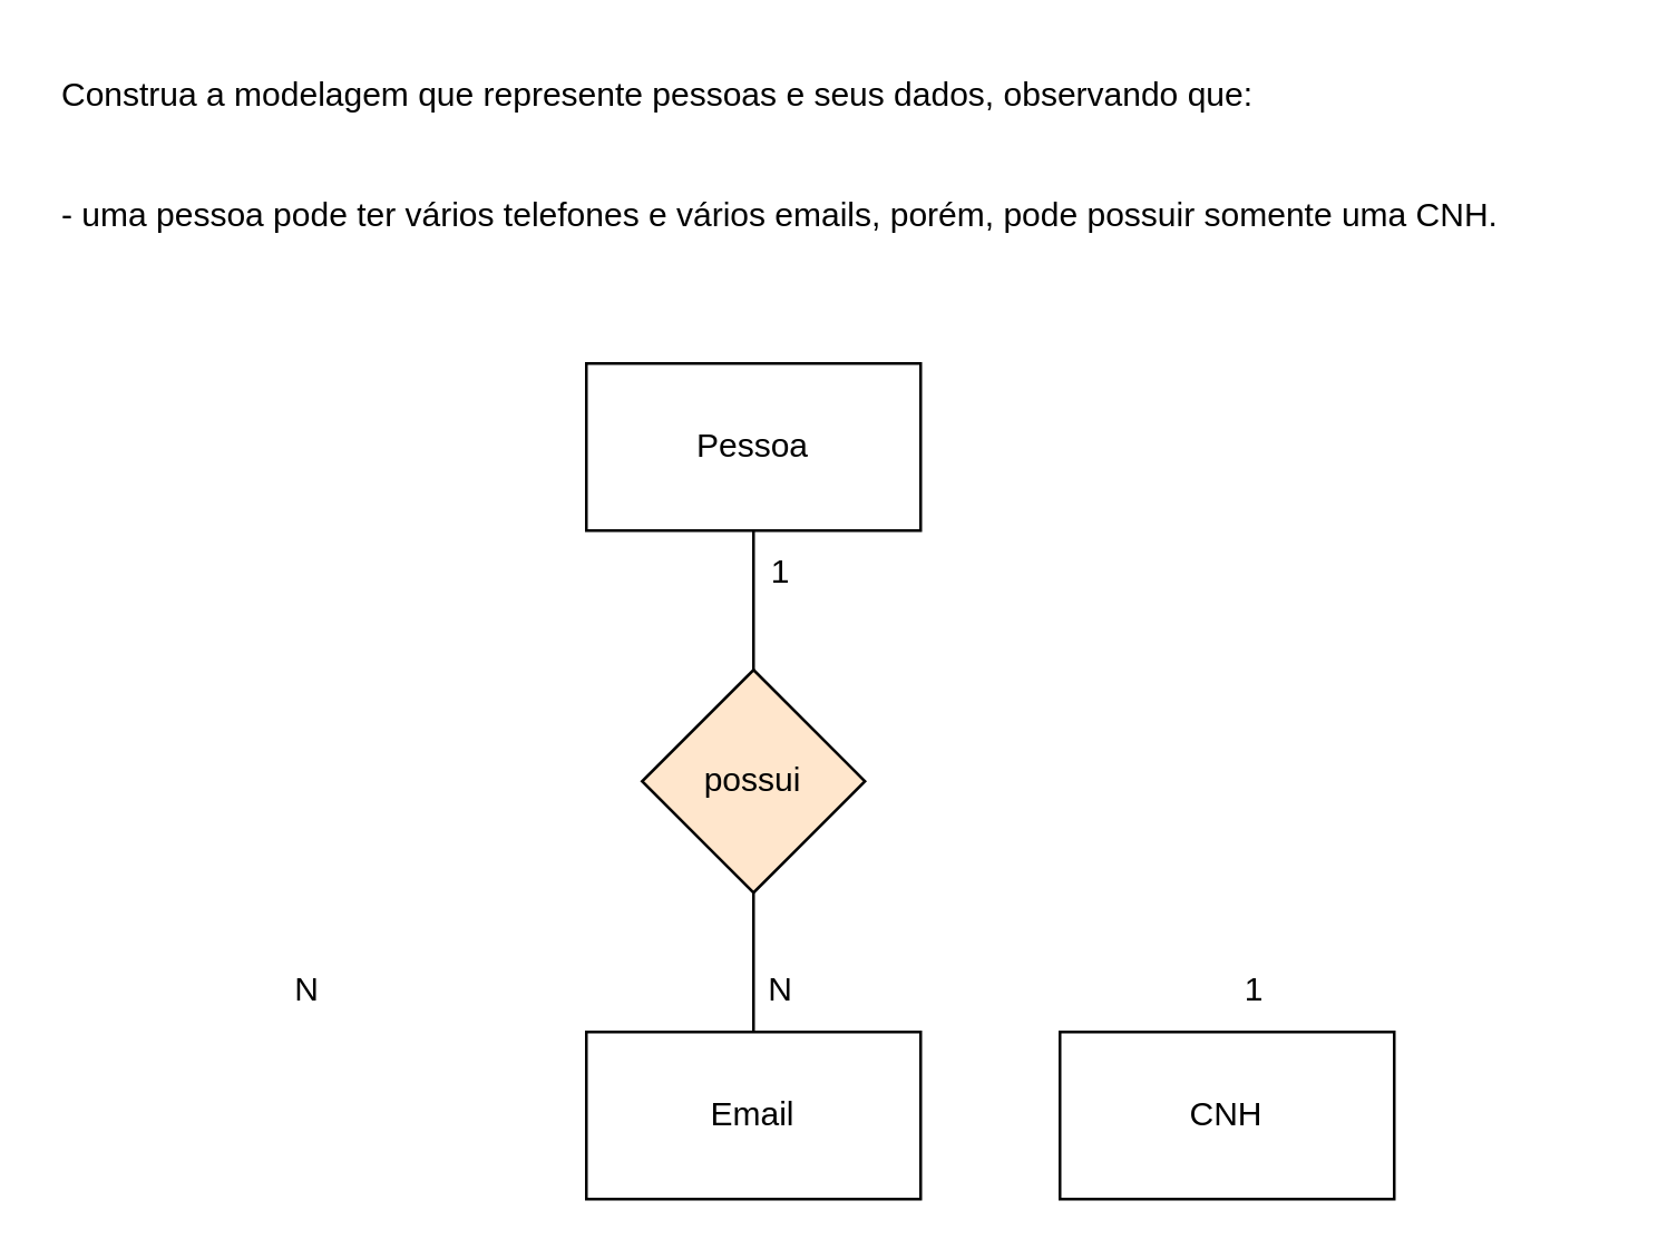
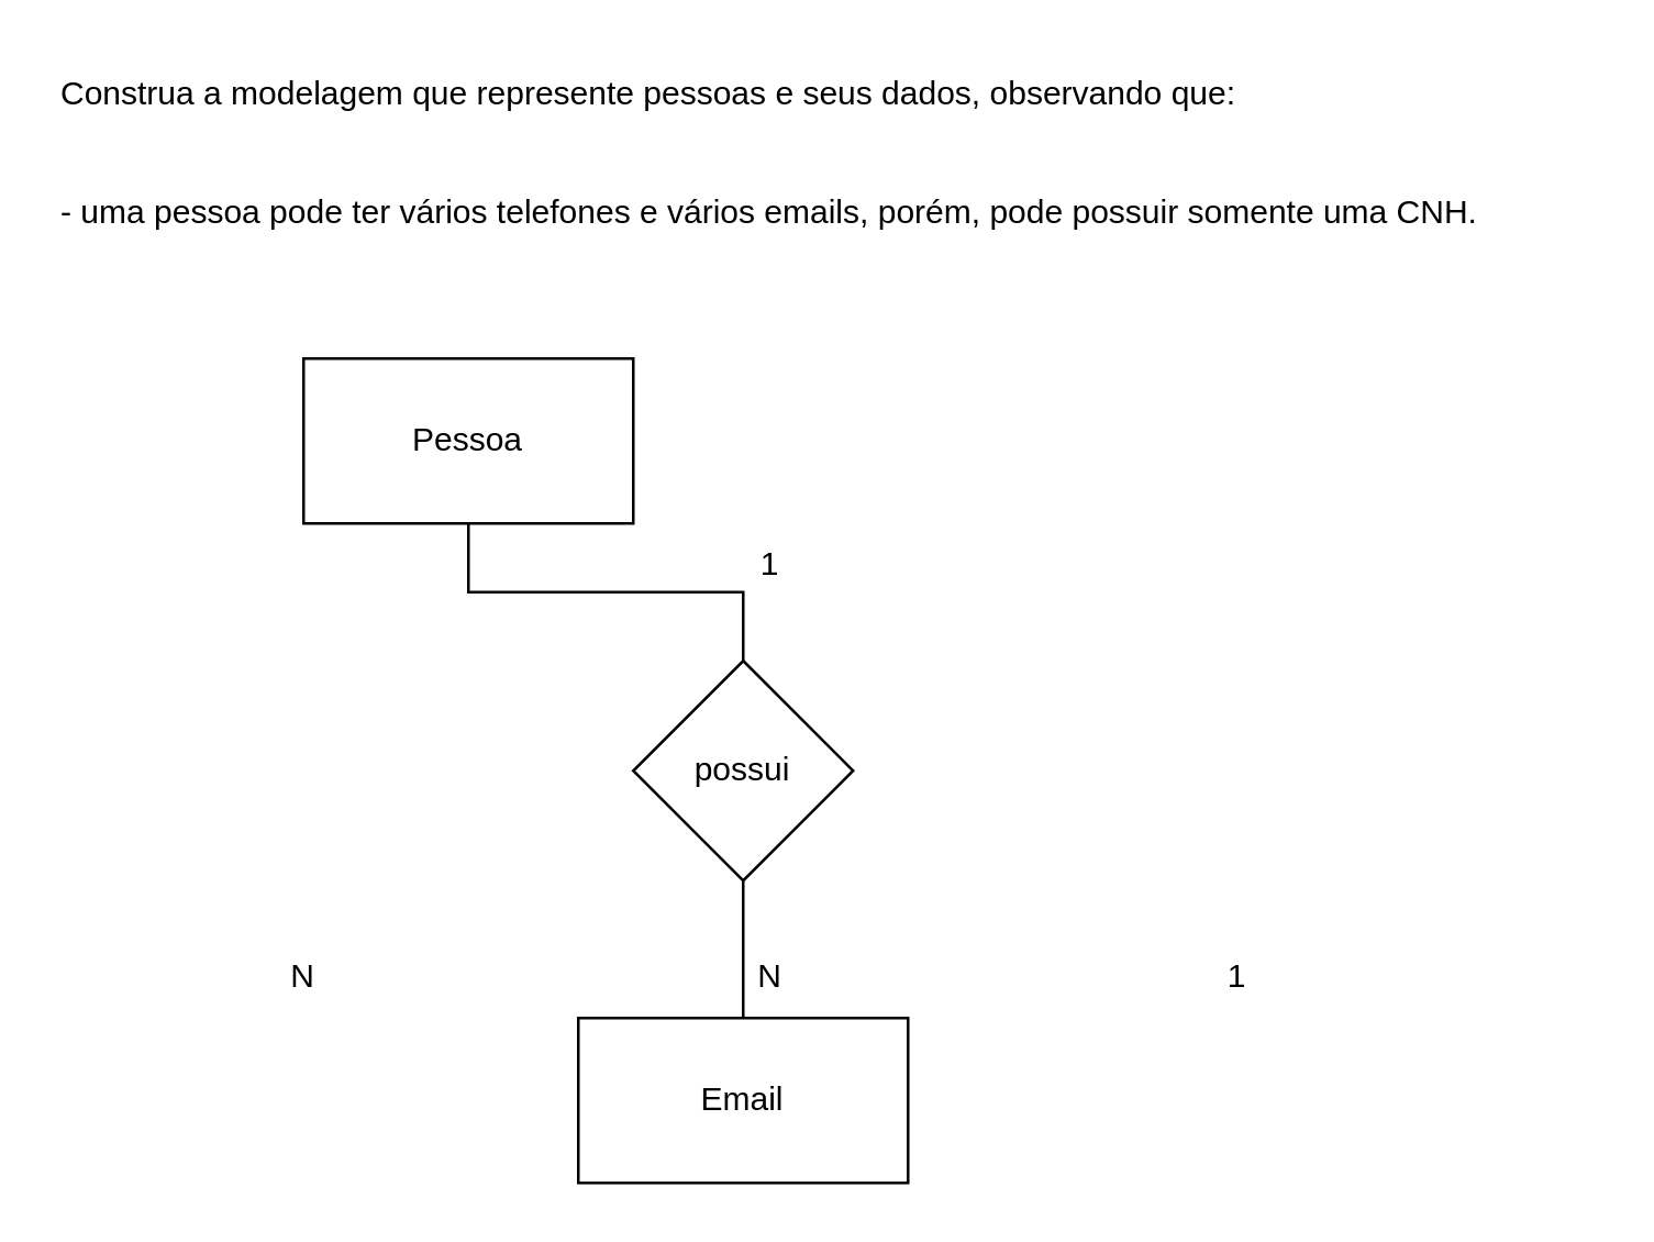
  <mxCell id="0" />
  <mxCell id="1" parent="0" />
  <mxCell id="2" value="Construa a modelagem que represente pessoas e seus dados, observando que:&#10;&#10;&#10;- uma pessoa pode ter vários telefones e vários emails, porém, pode possuir somente uma CNH." style="text;whiteSpace=wrap;" vertex="1" parent="1"><mxGeometry x="20" y="20" width="560" height="80" as="geometry" /></mxCell>
  <mxCell id="3" style="edgeStyle=orthogonalEdgeStyle;rounded=0;orthogonalLoop=1;jettySize=auto;html=1;entryX=0.5;entryY=0;entryDx=0;entryDy=0;endArrow=none;endFill=0;" edge="1" parent="1" source="4" target="6"><mxGeometry relative="1" as="geometry" /></mxCell>
- <mxCell id="4" value="Pessoa" style="rounded=0;whiteSpace=wrap;html=1;" vertex="1" parent="1"><mxGeometry x="210" y="130" width="120" height="60" as="geometry" /></mxCell>
+ <mxCell id="4" value="Pessoa" style="rounded=0;whiteSpace=wrap;html=1;" vertex="1" parent="1"><mxGeometry x="110" y="130" width="120" height="60" as="geometry" /></mxCell>
  <mxCell id="5" style="edgeStyle=orthogonalEdgeStyle;rounded=0;orthogonalLoop=1;jettySize=auto;html=1;entryX=0.5;entryY=0;entryDx=0;entryDy=0;endArrow=none;endFill=0;" edge="1" parent="1" source="6" target="8"><mxGeometry relative="1" as="geometry" /></mxCell>
- <mxCell id="6" value="possui" style="rhombus;whiteSpace=wrap;html=1;fillColor=#ffe6cc;" vertex="1" parent="1"><mxGeometry x="230" y="240" width="80" height="80" as="geometry" /></mxCell>
- <mxCell id="7" value="CNH" style="rounded=0;whiteSpace=wrap;html=1;" vertex="1" parent="1"><mxGeometry x="380" y="370" width="120" height="60" as="geometry" /></mxCell>
+ <mxCell id="6" value="possui" style="rhombus;whiteSpace=wrap;html=1;" vertex="1" parent="1"><mxGeometry x="230" y="240" width="80" height="80" as="geometry" /></mxCell>
  <mxCell id="8" value="Email" style="rounded=0;whiteSpace=wrap;html=1;" vertex="1" parent="1"><mxGeometry x="210" y="370" width="120" height="60" as="geometry" /></mxCell>
  <mxCell id="9" value="1" style="text;html=1;strokeColor=none;fillColor=none;align=center;verticalAlign=middle;whiteSpace=wrap;rounded=0;" vertex="1" parent="1"><mxGeometry x="270" y="190" width="20" height="30" as="geometry" /></mxCell>
  <mxCell id="10" value="1" style="text;html=1;strokeColor=none;fillColor=none;align=center;verticalAlign=middle;whiteSpace=wrap;rounded=0;" vertex="1" parent="1"><mxGeometry x="440" y="340" width="20" height="30" as="geometry" /></mxCell>
  <mxCell id="11" value="N" style="text;html=1;strokeColor=none;fillColor=none;align=center;verticalAlign=middle;whiteSpace=wrap;rounded=0;" vertex="1" parent="1"><mxGeometry x="270" y="340" width="20" height="30" as="geometry" /></mxCell>
  <mxCell id="12" value="N" style="text;html=1;strokeColor=none;fillColor=none;align=center;verticalAlign=middle;whiteSpace=wrap;rounded=0;" vertex="1" parent="1"><mxGeometry x="100" y="340" width="20" height="30" as="geometry" /></mxCell>
